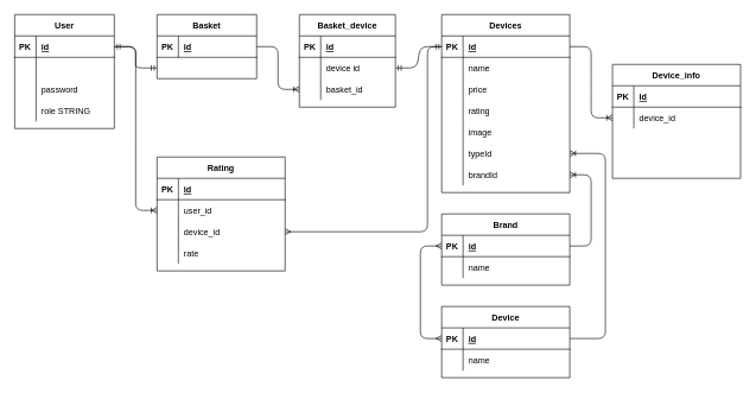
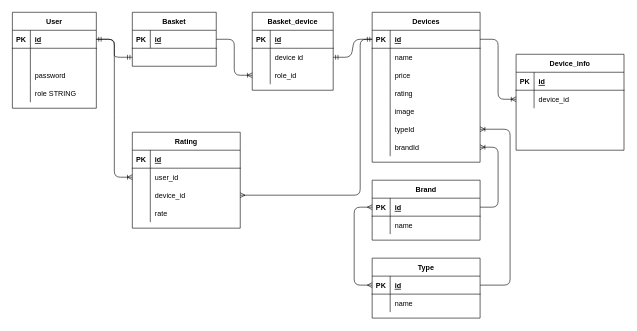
  <mxCell id="0" />
  <mxCell id="1" parent="0" />
  <mxCell id="2" value="User" style="shape=table;startSize=30;container=1;collapsible=1;childLayout=tableLayout;fixedRows=1;rowLines=0;fontStyle=1;align=center;resizeLast=1;" parent="1" vertex="1"><mxGeometry x="20" y="20" width="140" height="160" as="geometry" /></mxCell>
  <mxCell id="3" value="" style="shape=partialRectangle;collapsible=0;dropTarget=0;pointerEvents=0;fillColor=none;top=0;left=0;bottom=1;right=0;points=[[0,0.5],[1,0.5]];portConstraint=eastwest;" parent="2" vertex="1"><mxGeometry y="30" width="140" height="30" as="geometry" /></mxCell>
  <mxCell id="4" value="PK" style="shape=partialRectangle;connectable=0;fillColor=none;top=0;left=0;bottom=0;right=0;fontStyle=1;overflow=hidden;" parent="3" vertex="1"><mxGeometry width="30" height="30" as="geometry" /></mxCell>
  <mxCell id="5" value="id" style="shape=partialRectangle;connectable=0;fillColor=none;top=0;left=0;bottom=0;right=0;align=left;spacingLeft=6;fontStyle=5;overflow=hidden;" parent="3" vertex="1"><mxGeometry x="30" width="110" height="30" as="geometry" /></mxCell>
  <mxCell id="6" value="" style="shape=partialRectangle;collapsible=0;dropTarget=0;pointerEvents=0;fillColor=none;top=0;left=0;bottom=0;right=0;points=[[0,0.5],[1,0.5]];portConstraint=eastwest;" parent="2" vertex="1"><mxGeometry y="60" width="140" height="30" as="geometry" /></mxCell>
  <mxCell id="7" value="" style="shape=partialRectangle;connectable=0;fillColor=none;top=0;left=0;bottom=0;right=0;editable=1;overflow=hidden;" parent="6" vertex="1"><mxGeometry width="30" height="30" as="geometry" /></mxCell>
  <mxCell id="8" value="" style="shape=partialRectangle;collapsible=0;dropTarget=0;pointerEvents=0;fillColor=none;top=0;left=0;bottom=0;right=0;points=[[0,0.5],[1,0.5]];portConstraint=eastwest;" parent="2" vertex="1"><mxGeometry y="90" width="140" height="30" as="geometry" /></mxCell>
  <mxCell id="9" value="" style="shape=partialRectangle;connectable=0;fillColor=none;top=0;left=0;bottom=0;right=0;editable=1;overflow=hidden;" parent="8" vertex="1"><mxGeometry width="30" height="30" as="geometry" /></mxCell>
  <mxCell id="10" value="password" style="shape=partialRectangle;connectable=0;fillColor=none;top=0;left=0;bottom=0;right=0;align=left;spacingLeft=6;overflow=hidden;" parent="8" vertex="1"><mxGeometry x="30" width="110" height="30" as="geometry" /></mxCell>
  <mxCell id="11" value="" style="shape=partialRectangle;collapsible=0;dropTarget=0;pointerEvents=0;fillColor=none;top=0;left=0;bottom=0;right=0;points=[[0,0.5],[1,0.5]];portConstraint=eastwest;" parent="2" vertex="1"><mxGeometry y="120" width="140" height="30" as="geometry" /></mxCell>
  <mxCell id="12" value="" style="shape=partialRectangle;connectable=0;fillColor=none;top=0;left=0;bottom=0;right=0;editable=1;overflow=hidden;" parent="11" vertex="1"><mxGeometry width="30" height="30" as="geometry" /></mxCell>
  <mxCell id="13" value="role STRING" style="shape=partialRectangle;connectable=0;fillColor=none;top=0;left=0;bottom=0;right=0;align=left;spacingLeft=6;overflow=hidden;" parent="11" vertex="1"><mxGeometry x="30" width="110" height="30" as="geometry" /></mxCell>
  <mxCell id="14" value="Basket" style="shape=table;startSize=30;container=1;collapsible=1;childLayout=tableLayout;fixedRows=1;rowLines=0;fontStyle=1;align=center;resizeLast=1;" parent="1" vertex="1"><mxGeometry x="220" y="20" width="140" height="90" as="geometry" /></mxCell>
  <mxCell id="15" value="" style="shape=partialRectangle;collapsible=0;dropTarget=0;pointerEvents=0;fillColor=none;top=0;left=0;bottom=1;right=0;points=[[0,0.5],[1,0.5]];portConstraint=eastwest;" parent="14" vertex="1"><mxGeometry y="30" width="140" height="30" as="geometry" /></mxCell>
  <mxCell id="16" value="PK" style="shape=partialRectangle;connectable=0;fillColor=none;top=0;left=0;bottom=0;right=0;fontStyle=1;overflow=hidden;" parent="15" vertex="1"><mxGeometry width="30" height="30" as="geometry" /></mxCell>
  <mxCell id="17" value="id" style="shape=partialRectangle;connectable=0;fillColor=none;top=0;left=0;bottom=0;right=0;align=left;spacingLeft=6;fontStyle=5;overflow=hidden;" parent="15" vertex="1"><mxGeometry x="30" width="110" height="30" as="geometry" /></mxCell>
  <mxCell id="18" value="" style="shape=partialRectangle;collapsible=0;dropTarget=0;pointerEvents=0;fillColor=none;top=0;left=0;bottom=0;right=0;points=[[0,0.5],[1,0.5]];portConstraint=eastwest;" parent="14" vertex="1"><mxGeometry y="60" width="140" height="30" as="geometry" /></mxCell>
  <mxCell id="19" value="" style="shape=partialRectangle;connectable=0;fillColor=none;top=0;left=0;bottom=0;right=0;editable=1;overflow=hidden;" parent="18" vertex="1"><mxGeometry width="30" height="30" as="geometry" /></mxCell>
  <mxCell id="20" value="" style="edgeStyle=entityRelationEdgeStyle;fontSize=12;html=1;endArrow=ERmandOne;startArrow=ERmandOne;" parent="1" source="3" target="18" edge="1"><mxGeometry width="100" height="100" relative="1" as="geometry"><mxPoint x="290" y="240" as="sourcePoint" /><mxPoint x="390" y="140" as="targetPoint" /></mxGeometry></mxCell>
  <mxCell id="21" value="Devices" style="shape=table;startSize=30;container=1;collapsible=1;childLayout=tableLayout;fixedRows=1;rowLines=0;fontStyle=1;align=center;resizeLast=1;" parent="1" vertex="1"><mxGeometry x="620" y="20" width="180" height="250" as="geometry" /></mxCell>
  <mxCell id="22" value="" style="shape=partialRectangle;collapsible=0;dropTarget=0;pointerEvents=0;fillColor=none;top=0;left=0;bottom=1;right=0;points=[[0,0.5],[1,0.5]];portConstraint=eastwest;" parent="21" vertex="1"><mxGeometry y="30" width="180" height="30" as="geometry" /></mxCell>
  <mxCell id="23" value="PK" style="shape=partialRectangle;connectable=0;fillColor=none;top=0;left=0;bottom=0;right=0;fontStyle=1;overflow=hidden;" parent="22" vertex="1"><mxGeometry width="30" height="30" as="geometry" /></mxCell>
  <mxCell id="24" value="id" style="shape=partialRectangle;connectable=0;fillColor=none;top=0;left=0;bottom=0;right=0;align=left;spacingLeft=6;fontStyle=5;overflow=hidden;" parent="22" vertex="1"><mxGeometry x="30" width="150" height="30" as="geometry" /></mxCell>
  <mxCell id="25" value="" style="shape=partialRectangle;collapsible=0;dropTarget=0;pointerEvents=0;fillColor=none;top=0;left=0;bottom=0;right=0;points=[[0,0.5],[1,0.5]];portConstraint=eastwest;" parent="21" vertex="1"><mxGeometry y="60" width="180" height="30" as="geometry" /></mxCell>
  <mxCell id="26" value="" style="shape=partialRectangle;connectable=0;fillColor=none;top=0;left=0;bottom=0;right=0;editable=1;overflow=hidden;" parent="25" vertex="1"><mxGeometry width="30" height="30" as="geometry" /></mxCell>
  <mxCell id="27" value="name" style="shape=partialRectangle;connectable=0;fillColor=none;top=0;left=0;bottom=0;right=0;align=left;spacingLeft=6;overflow=hidden;" parent="25" vertex="1"><mxGeometry x="30" width="150" height="30" as="geometry" /></mxCell>
  <mxCell id="28" value="" style="shape=partialRectangle;collapsible=0;dropTarget=0;pointerEvents=0;fillColor=none;top=0;left=0;bottom=0;right=0;points=[[0,0.5],[1,0.5]];portConstraint=eastwest;" parent="21" vertex="1"><mxGeometry y="90" width="180" height="30" as="geometry" /></mxCell>
  <mxCell id="29" value="" style="shape=partialRectangle;connectable=0;fillColor=none;top=0;left=0;bottom=0;right=0;editable=1;overflow=hidden;" parent="28" vertex="1"><mxGeometry width="30" height="30" as="geometry" /></mxCell>
  <mxCell id="30" value="price" style="shape=partialRectangle;connectable=0;fillColor=none;top=0;left=0;bottom=0;right=0;align=left;spacingLeft=6;overflow=hidden;" parent="28" vertex="1"><mxGeometry x="30" width="150" height="30" as="geometry" /></mxCell>
  <mxCell id="31" value="" style="shape=partialRectangle;collapsible=0;dropTarget=0;pointerEvents=0;fillColor=none;top=0;left=0;bottom=0;right=0;points=[[0,0.5],[1,0.5]];portConstraint=eastwest;" parent="21" vertex="1"><mxGeometry y="120" width="180" height="30" as="geometry" /></mxCell>
  <mxCell id="32" value="" style="shape=partialRectangle;connectable=0;fillColor=none;top=0;left=0;bottom=0;right=0;editable=1;overflow=hidden;" parent="31" vertex="1"><mxGeometry width="30" height="30" as="geometry" /></mxCell>
  <mxCell id="33" value="rating" style="shape=partialRectangle;connectable=0;fillColor=none;top=0;left=0;bottom=0;right=0;align=left;spacingLeft=6;overflow=hidden;" parent="31" vertex="1"><mxGeometry x="30" width="150" height="30" as="geometry" /></mxCell>
  <mxCell id="34" style="shape=partialRectangle;collapsible=0;dropTarget=0;pointerEvents=0;fillColor=none;top=0;left=0;bottom=0;right=0;points=[[0,0.5],[1,0.5]];portConstraint=eastwest;" parent="21" vertex="1"><mxGeometry y="150" width="180" height="30" as="geometry" /></mxCell>
  <mxCell id="35" style="shape=partialRectangle;connectable=0;fillColor=none;top=0;left=0;bottom=0;right=0;editable=1;overflow=hidden;" parent="34" vertex="1"><mxGeometry width="30" height="30" as="geometry" /></mxCell>
  <mxCell id="36" value="image" style="shape=partialRectangle;connectable=0;fillColor=none;top=0;left=0;bottom=0;right=0;align=left;spacingLeft=6;overflow=hidden;" parent="34" vertex="1"><mxGeometry x="30" width="150" height="30" as="geometry" /></mxCell>
  <mxCell id="37" style="shape=partialRectangle;collapsible=0;dropTarget=0;pointerEvents=0;fillColor=none;top=0;left=0;bottom=0;right=0;points=[[0,0.5],[1,0.5]];portConstraint=eastwest;" parent="21" vertex="1"><mxGeometry y="180" width="180" height="30" as="geometry" /></mxCell>
  <mxCell id="38" style="shape=partialRectangle;connectable=0;fillColor=none;top=0;left=0;bottom=0;right=0;editable=1;overflow=hidden;" parent="37" vertex="1"><mxGeometry width="30" height="30" as="geometry" /></mxCell>
  <mxCell id="39" value="typeId" style="shape=partialRectangle;connectable=0;fillColor=none;top=0;left=0;bottom=0;right=0;align=left;spacingLeft=6;overflow=hidden;" parent="37" vertex="1"><mxGeometry x="30" width="150" height="30" as="geometry" /></mxCell>
  <mxCell id="40" style="shape=partialRectangle;collapsible=0;dropTarget=0;pointerEvents=0;fillColor=none;top=0;left=0;bottom=0;right=0;points=[[0,0.5],[1,0.5]];portConstraint=eastwest;" parent="21" vertex="1"><mxGeometry y="210" width="180" height="30" as="geometry" /></mxCell>
  <mxCell id="41" style="shape=partialRectangle;connectable=0;fillColor=none;top=0;left=0;bottom=0;right=0;editable=1;overflow=hidden;" parent="40" vertex="1"><mxGeometry width="30" height="30" as="geometry" /></mxCell>
  <mxCell id="42" value="brandId" style="shape=partialRectangle;connectable=0;fillColor=none;top=0;left=0;bottom=0;right=0;align=left;spacingLeft=6;overflow=hidden;" parent="40" vertex="1"><mxGeometry x="30" width="150" height="30" as="geometry" /></mxCell>
- <mxCell id="43" value="Device" style="shape=table;startSize=30;container=1;collapsible=1;childLayout=tableLayout;fixedRows=1;rowLines=0;fontStyle=1;align=center;resizeLast=1;" parent="1" vertex="1"><mxGeometry x="620" y="430" width="180" height="100" as="geometry" /></mxCell>
+ <mxCell id="43" value="Type" style="shape=table;startSize=30;container=1;collapsible=1;childLayout=tableLayout;fixedRows=1;rowLines=0;fontStyle=1;align=center;resizeLast=1;" parent="1" vertex="1"><mxGeometry x="620" y="430" width="180" height="100" as="geometry" /></mxCell>
  <mxCell id="44" value="" style="shape=partialRectangle;collapsible=0;dropTarget=0;pointerEvents=0;fillColor=none;top=0;left=0;bottom=1;right=0;points=[[0,0.5],[1,0.5]];portConstraint=eastwest;" parent="43" vertex="1"><mxGeometry y="30" width="180" height="30" as="geometry" /></mxCell>
  <mxCell id="45" value="PK" style="shape=partialRectangle;connectable=0;fillColor=none;top=0;left=0;bottom=0;right=0;fontStyle=1;overflow=hidden;" parent="44" vertex="1"><mxGeometry width="30" height="30" as="geometry" /></mxCell>
  <mxCell id="46" value="id" style="shape=partialRectangle;connectable=0;fillColor=none;top=0;left=0;bottom=0;right=0;align=left;spacingLeft=6;fontStyle=5;overflow=hidden;" parent="44" vertex="1"><mxGeometry x="30" width="150" height="30" as="geometry" /></mxCell>
  <mxCell id="47" value="" style="shape=partialRectangle;collapsible=0;dropTarget=0;pointerEvents=0;fillColor=none;top=0;left=0;bottom=0;right=0;points=[[0,0.5],[1,0.5]];portConstraint=eastwest;" parent="43" vertex="1"><mxGeometry y="60" width="180" height="30" as="geometry" /></mxCell>
  <mxCell id="48" value="" style="shape=partialRectangle;connectable=0;fillColor=none;top=0;left=0;bottom=0;right=0;editable=1;overflow=hidden;" parent="47" vertex="1"><mxGeometry width="30" height="30" as="geometry" /></mxCell>
  <mxCell id="49" value="name" style="shape=partialRectangle;connectable=0;fillColor=none;top=0;left=0;bottom=0;right=0;align=left;spacingLeft=6;overflow=hidden;" parent="47" vertex="1"><mxGeometry x="30" width="150" height="30" as="geometry" /></mxCell>
  <mxCell id="50" value="Brand" style="shape=table;startSize=30;container=1;collapsible=1;childLayout=tableLayout;fixedRows=1;rowLines=0;fontStyle=1;align=center;resizeLast=1;" parent="1" vertex="1"><mxGeometry x="620" y="300" width="180" height="100" as="geometry" /></mxCell>
  <mxCell id="51" value="" style="shape=partialRectangle;collapsible=0;dropTarget=0;pointerEvents=0;fillColor=none;top=0;left=0;bottom=1;right=0;points=[[0,0.5],[1,0.5]];portConstraint=eastwest;" parent="50" vertex="1"><mxGeometry y="30" width="180" height="30" as="geometry" /></mxCell>
  <mxCell id="52" value="PK" style="shape=partialRectangle;connectable=0;fillColor=none;top=0;left=0;bottom=0;right=0;fontStyle=1;overflow=hidden;" parent="51" vertex="1"><mxGeometry width="30" height="30" as="geometry" /></mxCell>
  <mxCell id="53" value="id" style="shape=partialRectangle;connectable=0;fillColor=none;top=0;left=0;bottom=0;right=0;align=left;spacingLeft=6;fontStyle=5;overflow=hidden;" parent="51" vertex="1"><mxGeometry x="30" width="150" height="30" as="geometry" /></mxCell>
  <mxCell id="54" value="" style="shape=partialRectangle;collapsible=0;dropTarget=0;pointerEvents=0;fillColor=none;top=0;left=0;bottom=0;right=0;points=[[0,0.5],[1,0.5]];portConstraint=eastwest;" parent="50" vertex="1"><mxGeometry y="60" width="180" height="30" as="geometry" /></mxCell>
  <mxCell id="55" value="" style="shape=partialRectangle;connectable=0;fillColor=none;top=0;left=0;bottom=0;right=0;editable=1;overflow=hidden;" parent="54" vertex="1"><mxGeometry width="30" height="30" as="geometry" /></mxCell>
  <mxCell id="56" value="name" style="shape=partialRectangle;connectable=0;fillColor=none;top=0;left=0;bottom=0;right=0;align=left;spacingLeft=6;overflow=hidden;" parent="54" vertex="1"><mxGeometry x="30" width="150" height="30" as="geometry" /></mxCell>
  <mxCell id="57" value="" style="edgeStyle=elbowEdgeStyle;fontSize=12;html=1;endArrow=ERoneToMany;" parent="1" source="44" target="37" edge="1"><mxGeometry width="100" height="100" relative="1" as="geometry"><mxPoint x="480" y="300" as="sourcePoint" /><mxPoint x="580" y="200" as="targetPoint" /><Array as="points"><mxPoint x="850" y="360" /></Array></mxGeometry></mxCell>
  <mxCell id="58" value="" style="edgeStyle=entityRelationEdgeStyle;fontSize=12;html=1;endArrow=ERoneToMany;" parent="1" source="51" target="40" edge="1"><mxGeometry width="100" height="100" relative="1" as="geometry"><mxPoint x="390" y="320" as="sourcePoint" /><mxPoint x="490" y="220" as="targetPoint" /></mxGeometry></mxCell>
  <mxCell id="59" value="Device_info" style="shape=table;startSize=30;container=1;collapsible=1;childLayout=tableLayout;fixedRows=1;rowLines=0;fontStyle=1;align=center;resizeLast=1;" parent="1" vertex="1"><mxGeometry x="860" y="90" width="180" height="160" as="geometry" /></mxCell>
  <mxCell id="60" value="" style="shape=partialRectangle;collapsible=0;dropTarget=0;pointerEvents=0;fillColor=none;top=0;left=0;bottom=1;right=0;points=[[0,0.5],[1,0.5]];portConstraint=eastwest;" parent="59" vertex="1"><mxGeometry y="30" width="180" height="30" as="geometry" /></mxCell>
  <mxCell id="61" value="PK" style="shape=partialRectangle;connectable=0;fillColor=none;top=0;left=0;bottom=0;right=0;fontStyle=1;overflow=hidden;" parent="60" vertex="1"><mxGeometry width="30" height="30" as="geometry" /></mxCell>
  <mxCell id="62" value="id" style="shape=partialRectangle;connectable=0;fillColor=none;top=0;left=0;bottom=0;right=0;align=left;spacingLeft=6;fontStyle=5;overflow=hidden;" parent="60" vertex="1"><mxGeometry x="30" width="150" height="30" as="geometry" /></mxCell>
  <mxCell id="63" value="" style="shape=partialRectangle;collapsible=0;dropTarget=0;pointerEvents=0;fillColor=none;top=0;left=0;bottom=0;right=0;points=[[0,0.5],[1,0.5]];portConstraint=eastwest;" parent="59" vertex="1"><mxGeometry y="60" width="180" height="30" as="geometry" /></mxCell>
  <mxCell id="64" value="" style="shape=partialRectangle;connectable=0;fillColor=none;top=0;left=0;bottom=0;right=0;editable=1;overflow=hidden;" parent="63" vertex="1"><mxGeometry width="30" height="30" as="geometry" /></mxCell>
  <mxCell id="65" value="device_id" style="shape=partialRectangle;connectable=0;fillColor=none;top=0;left=0;bottom=0;right=0;align=left;spacingLeft=6;overflow=hidden;" parent="63" vertex="1"><mxGeometry x="30" width="150" height="30" as="geometry" /></mxCell>
  <mxCell id="66" value="" style="shape=partialRectangle;collapsible=0;dropTarget=0;pointerEvents=0;fillColor=none;top=0;left=0;bottom=0;right=0;points=[[0,0.5],[1,0.5]];portConstraint=eastwest;" parent="59" vertex="1"><mxGeometry y="90" width="180" height="30" as="geometry" /></mxCell>
  <mxCell id="67" value="" style="shape=partialRectangle;connectable=0;fillColor=none;top=0;left=0;bottom=0;right=0;editable=1;overflow=hidden;" parent="66" vertex="1"><mxGeometry width="30" height="30" as="geometry" /></mxCell>
  <mxCell id="68" value="" style="shape=partialRectangle;collapsible=0;dropTarget=0;pointerEvents=0;fillColor=none;top=0;left=0;bottom=0;right=0;points=[[0,0.5],[1,0.5]];portConstraint=eastwest;" parent="59" vertex="1"><mxGeometry y="120" width="180" height="30" as="geometry" /></mxCell>
  <mxCell id="69" value="" style="shape=partialRectangle;connectable=0;fillColor=none;top=0;left=0;bottom=0;right=0;editable=1;overflow=hidden;" parent="68" vertex="1"><mxGeometry width="30" height="30" as="geometry" /></mxCell>
  <mxCell id="70" value="" style="edgeStyle=entityRelationEdgeStyle;fontSize=12;html=1;endArrow=ERoneToMany;" parent="1" source="22" target="63" edge="1"><mxGeometry width="100" height="100" relative="1" as="geometry"><mxPoint x="800" y="210" as="sourcePoint" /><mxPoint x="900" y="110" as="targetPoint" /></mxGeometry></mxCell>
  <mxCell id="71" value="" style="edgeStyle=elbowEdgeStyle;fontSize=12;html=1;endArrow=ERmany;startArrow=ERmany;" parent="1" source="44" target="51" edge="1"><mxGeometry width="100" height="100" relative="1" as="geometry"><mxPoint x="450" y="350" as="sourcePoint" /><mxPoint x="550" y="250" as="targetPoint" /><Array as="points"><mxPoint x="590" y="380" /></Array></mxGeometry></mxCell>
  <mxCell id="72" value="Basket_device" style="shape=table;startSize=30;container=1;collapsible=1;childLayout=tableLayout;fixedRows=1;rowLines=0;fontStyle=1;align=center;resizeLast=1;" parent="1" vertex="1"><mxGeometry x="420" y="20" width="135" height="130" as="geometry" /></mxCell>
  <mxCell id="73" value="" style="shape=partialRectangle;collapsible=0;dropTarget=0;pointerEvents=0;fillColor=none;top=0;left=0;bottom=1;right=0;points=[[0,0.5],[1,0.5]];portConstraint=eastwest;" parent="72" vertex="1"><mxGeometry y="30" width="135" height="30" as="geometry" /></mxCell>
  <mxCell id="74" value="PK" style="shape=partialRectangle;connectable=0;fillColor=none;top=0;left=0;bottom=0;right=0;fontStyle=1;overflow=hidden;" parent="73" vertex="1"><mxGeometry width="30" height="30" as="geometry" /></mxCell>
  <mxCell id="75" value="id" style="shape=partialRectangle;connectable=0;fillColor=none;top=0;left=0;bottom=0;right=0;align=left;spacingLeft=6;fontStyle=5;overflow=hidden;" parent="73" vertex="1"><mxGeometry x="30" width="105" height="30" as="geometry" /></mxCell>
  <mxCell id="76" value="" style="shape=partialRectangle;collapsible=0;dropTarget=0;pointerEvents=0;fillColor=none;top=0;left=0;bottom=0;right=0;points=[[0,0.5],[1,0.5]];portConstraint=eastwest;" parent="72" vertex="1"><mxGeometry y="60" width="135" height="30" as="geometry" /></mxCell>
  <mxCell id="77" value="" style="shape=partialRectangle;connectable=0;fillColor=none;top=0;left=0;bottom=0;right=0;editable=1;overflow=hidden;" parent="76" vertex="1"><mxGeometry width="30" height="30" as="geometry" /></mxCell>
  <mxCell id="78" value="device id" style="shape=partialRectangle;connectable=0;fillColor=none;top=0;left=0;bottom=0;right=0;align=left;spacingLeft=6;overflow=hidden;" parent="76" vertex="1"><mxGeometry x="30" width="105" height="30" as="geometry" /></mxCell>
  <mxCell id="79" value="" style="shape=partialRectangle;collapsible=0;dropTarget=0;pointerEvents=0;fillColor=none;top=0;left=0;bottom=0;right=0;points=[[0,0.5],[1,0.5]];portConstraint=eastwest;" parent="72" vertex="1"><mxGeometry y="90" width="135" height="30" as="geometry" /></mxCell>
  <mxCell id="80" value="" style="shape=partialRectangle;connectable=0;fillColor=none;top=0;left=0;bottom=0;right=0;editable=1;overflow=hidden;" parent="79" vertex="1"><mxGeometry width="30" height="30" as="geometry" /></mxCell>
- <mxCell id="81" value="basket_id" style="shape=partialRectangle;connectable=0;fillColor=none;top=0;left=0;bottom=0;right=0;align=left;spacingLeft=6;overflow=hidden;" parent="79" vertex="1"><mxGeometry x="30" width="105" height="30" as="geometry" /></mxCell>
+ <mxCell id="81" value="role_id" style="shape=partialRectangle;connectable=0;fillColor=none;top=0;left=0;bottom=0;right=0;align=left;spacingLeft=6;overflow=hidden;" parent="79" vertex="1"><mxGeometry x="30" width="105" height="30" as="geometry" /></mxCell>
  <mxCell id="82" value="" style="edgeStyle=entityRelationEdgeStyle;fontSize=12;html=1;endArrow=ERoneToMany;" parent="1" source="15" target="79" edge="1"><mxGeometry width="100" height="100" relative="1" as="geometry"><mxPoint x="350" y="290" as="sourcePoint" /><mxPoint x="450" y="190" as="targetPoint" /></mxGeometry></mxCell>
  <mxCell id="83" value="" style="edgeStyle=entityRelationEdgeStyle;fontSize=12;html=1;endArrow=ERmandOne;startArrow=ERmandOne;" parent="1" source="76" target="22" edge="1"><mxGeometry width="100" height="100" relative="1" as="geometry"><mxPoint x="370" y="290" as="sourcePoint" /><mxPoint x="470" y="190" as="targetPoint" /></mxGeometry></mxCell>
  <mxCell id="84" value="Rating" style="shape=table;startSize=30;container=1;collapsible=1;childLayout=tableLayout;fixedRows=1;rowLines=0;fontStyle=1;align=center;resizeLast=1;" parent="1" vertex="1"><mxGeometry x="220" y="220" width="180" height="160" as="geometry" /></mxCell>
  <mxCell id="85" value="" style="shape=partialRectangle;collapsible=0;dropTarget=0;pointerEvents=0;fillColor=none;top=0;left=0;bottom=1;right=0;points=[[0,0.5],[1,0.5]];portConstraint=eastwest;" parent="84" vertex="1"><mxGeometry y="30" width="180" height="30" as="geometry" /></mxCell>
  <mxCell id="86" value="PK" style="shape=partialRectangle;connectable=0;fillColor=none;top=0;left=0;bottom=0;right=0;fontStyle=1;overflow=hidden;" parent="85" vertex="1"><mxGeometry width="30" height="30" as="geometry" /></mxCell>
  <mxCell id="87" value="id" style="shape=partialRectangle;connectable=0;fillColor=none;top=0;left=0;bottom=0;right=0;align=left;spacingLeft=6;fontStyle=5;overflow=hidden;" parent="85" vertex="1"><mxGeometry x="30" width="150" height="30" as="geometry" /></mxCell>
  <mxCell id="88" value="" style="shape=partialRectangle;collapsible=0;dropTarget=0;pointerEvents=0;fillColor=none;top=0;left=0;bottom=0;right=0;points=[[0,0.5],[1,0.5]];portConstraint=eastwest;" parent="84" vertex="1"><mxGeometry y="60" width="180" height="30" as="geometry" /></mxCell>
  <mxCell id="89" value="" style="shape=partialRectangle;connectable=0;fillColor=none;top=0;left=0;bottom=0;right=0;editable=1;overflow=hidden;" parent="88" vertex="1"><mxGeometry width="30" height="30" as="geometry" /></mxCell>
  <mxCell id="90" value="user_id" style="shape=partialRectangle;connectable=0;fillColor=none;top=0;left=0;bottom=0;right=0;align=left;spacingLeft=6;overflow=hidden;" parent="88" vertex="1"><mxGeometry x="30" width="150" height="30" as="geometry" /></mxCell>
  <mxCell id="91" value="" style="shape=partialRectangle;collapsible=0;dropTarget=0;pointerEvents=0;fillColor=none;top=0;left=0;bottom=0;right=0;points=[[0,0.5],[1,0.5]];portConstraint=eastwest;" parent="84" vertex="1"><mxGeometry y="90" width="180" height="30" as="geometry" /></mxCell>
  <mxCell id="92" value="" style="shape=partialRectangle;connectable=0;fillColor=none;top=0;left=0;bottom=0;right=0;editable=1;overflow=hidden;" parent="91" vertex="1"><mxGeometry width="30" height="30" as="geometry" /></mxCell>
  <mxCell id="93" value="device_id" style="shape=partialRectangle;connectable=0;fillColor=none;top=0;left=0;bottom=0;right=0;align=left;spacingLeft=6;overflow=hidden;" parent="91" vertex="1"><mxGeometry x="30" width="150" height="30" as="geometry" /></mxCell>
  <mxCell id="94" value="" style="shape=partialRectangle;collapsible=0;dropTarget=0;pointerEvents=0;fillColor=none;top=0;left=0;bottom=0;right=0;points=[[0,0.5],[1,0.5]];portConstraint=eastwest;" parent="84" vertex="1"><mxGeometry y="120" width="180" height="30" as="geometry" /></mxCell>
  <mxCell id="95" value="" style="shape=partialRectangle;connectable=0;fillColor=none;top=0;left=0;bottom=0;right=0;editable=1;overflow=hidden;" parent="94" vertex="1"><mxGeometry width="30" height="30" as="geometry" /></mxCell>
  <mxCell id="96" value="rate" style="shape=partialRectangle;connectable=0;fillColor=none;top=0;left=0;bottom=0;right=0;align=left;spacingLeft=6;overflow=hidden;" parent="94" vertex="1"><mxGeometry x="30" width="150" height="30" as="geometry" /></mxCell>
  <mxCell id="97" value="" style="edgeStyle=entityRelationEdgeStyle;fontSize=12;html=1;endArrow=ERoneToMany;" parent="1" source="3" target="88" edge="1"><mxGeometry width="100" height="100" relative="1" as="geometry"><mxPoint x="370" y="270" as="sourcePoint" /><mxPoint x="470" y="170" as="targetPoint" /></mxGeometry></mxCell>
  <mxCell id="98" value="" style="edgeStyle=elbowEdgeStyle;fontSize=12;html=1;endArrow=ERmany;exitX=0;exitY=0.5;exitDx=0;exitDy=0;" parent="1" source="22" target="91" edge="1"><mxGeometry width="100" height="100" relative="1" as="geometry"><mxPoint x="370" y="270" as="sourcePoint" /><mxPoint x="470" y="170" as="targetPoint" /><Array as="points"><mxPoint x="600" y="200" /></Array></mxGeometry></mxCell>
